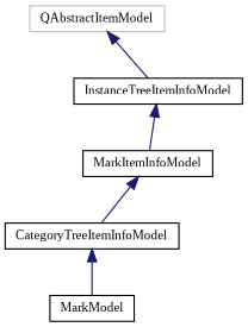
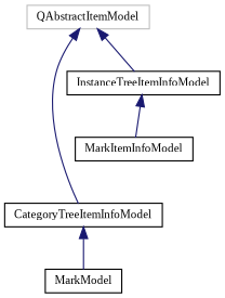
  digraph {
    fontname="Liberation Serif"
    rankdir=TB
    node [color=black fillcolor=white fontname="Liberation Serif" fontsize=10 shape=record style=filled]
    edge [color=midnightblue dir=back fontname="Liberation Serif" fontsize=10 labelfontname=Helvetica labelfontsize=10 style=solid]
    n1 [color=grey75 height=0.2 label=QAbstractItemModel width=0.4]
    n2 [height=0.2 label=CategoryTreeItemInfoModel width=0.4]
    n3 [height=0.2 label=InstanceTreeItemInfoModel width=0.4]
    n4 [height=0.2 label=MarkModel width=0.4]
    n5 [height=0.2 label=MarkItemInfoModel width=0.4]
-   n5 -> n2
+   n1 -> n2
    n1 -> n3
    n2 -> n4
    n3 -> n5
  }
